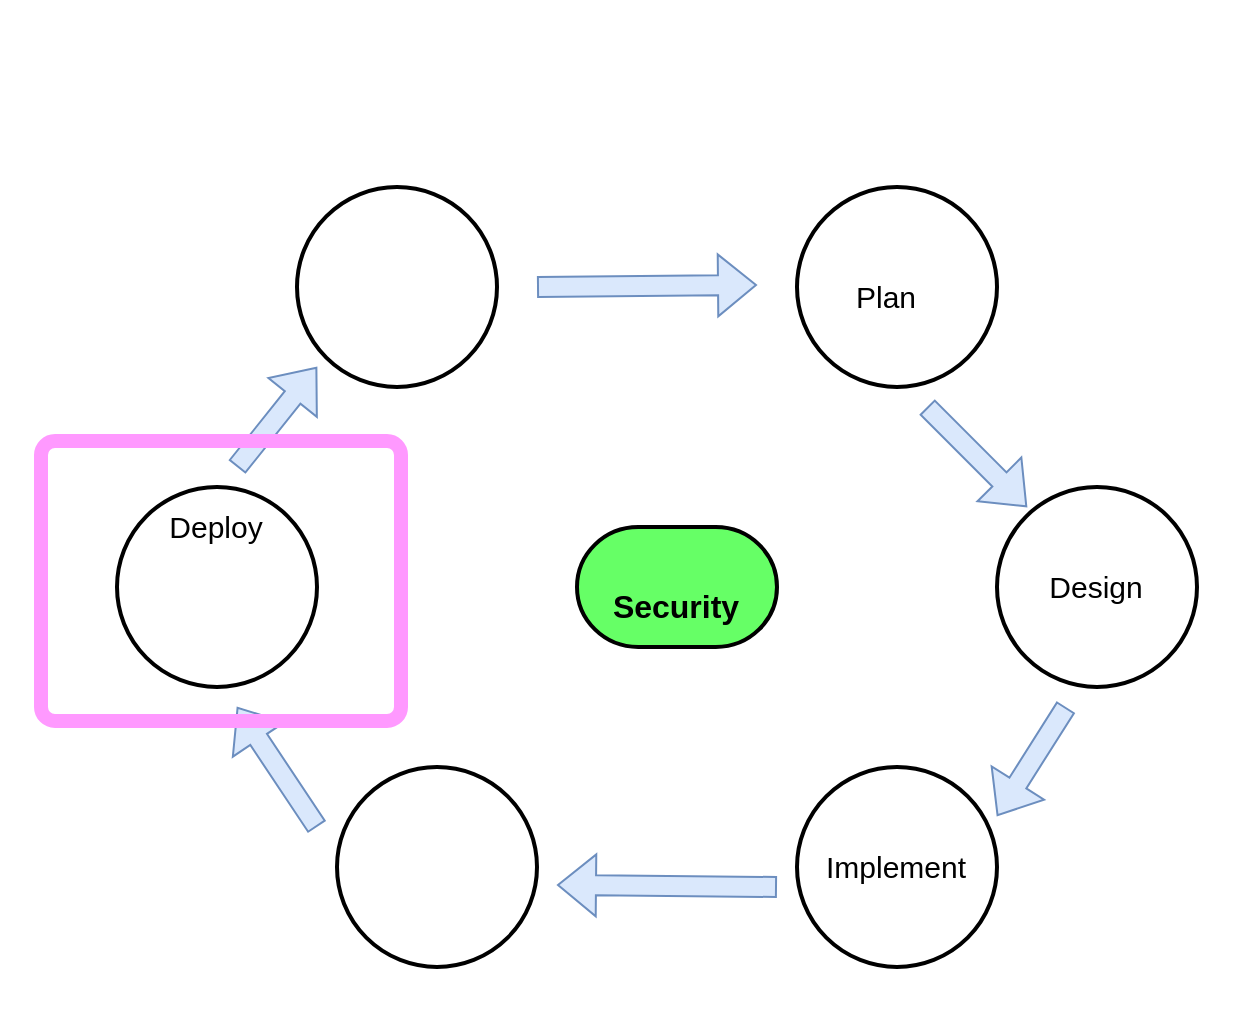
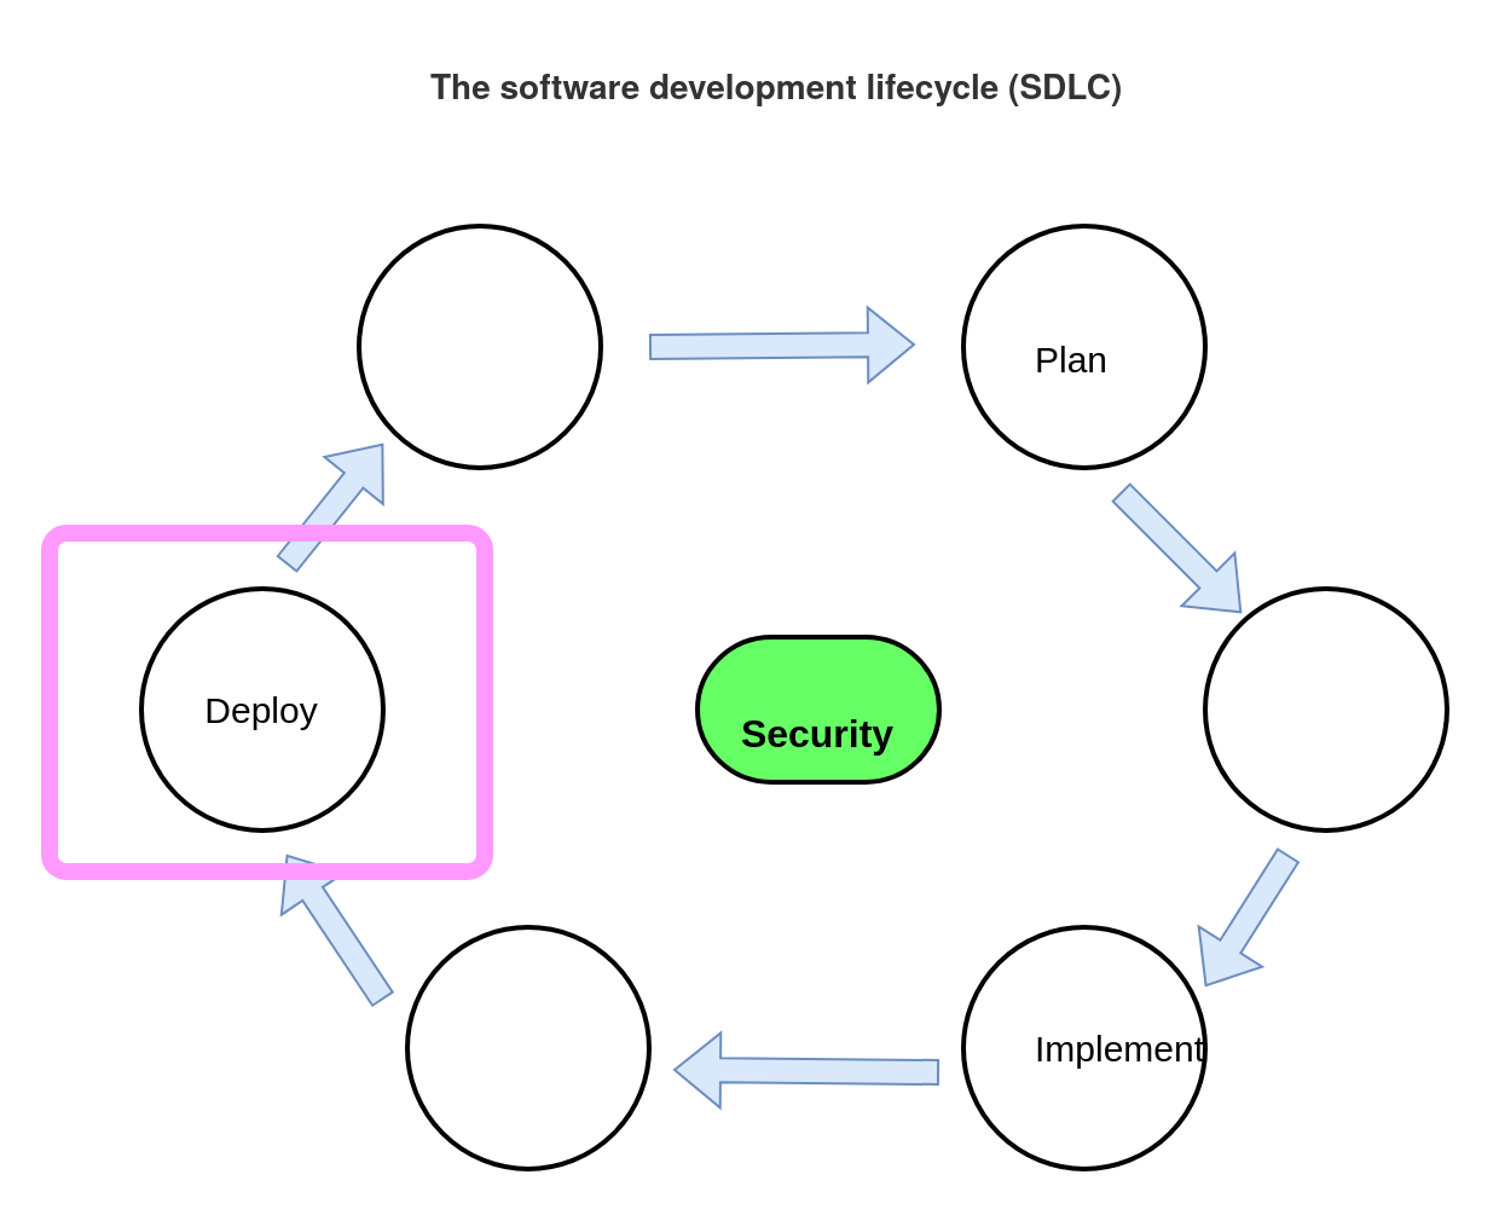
  <mxCell id="0" />
  <mxCell id="1" parent="0" />
+ <mxCell id="2" value="&lt;span style=&quot;color: rgb(51, 51, 51); font-family: AmazonEmber, &amp;quot;Helvetica Neue&amp;quot;, Helvetica, Arial, sans-serif; font-size: 14px; text-align: start;&quot;&gt;&lt;b&gt;The software development lifecycle (SDLC)&amp;nbsp;&lt;/b&gt;&lt;/span&gt;" style="text;html=1;align=center;verticalAlign=middle;whiteSpace=wrap;rounded=0;" vertex="1" parent="1"><mxGeometry x="148" y="20" width="350" height="30" as="geometry" /></mxCell>
  <mxCell id="3" value="" style="strokeWidth=2;html=1;shape=mxgraph.flowchart.terminator;whiteSpace=wrap;fillColor=#66FF66;" vertex="1" parent="1"><mxGeometry x="288" y="263" width="100" height="60" as="geometry" /></mxCell>
  <mxCell id="4" value="Security" style="text;html=1;align=center;verticalAlign=middle;whiteSpace=wrap;rounded=0;fontStyle=1;fontSize=16;" vertex="1" parent="1"><mxGeometry x="308" y="288" width="60" height="30" as="geometry" /></mxCell>
  <mxCell id="5" value="" style="strokeWidth=2;html=1;shape=mxgraph.flowchart.start_2;whiteSpace=wrap;" vertex="1" parent="1"><mxGeometry x="148" y="93" width="100" height="100" as="geometry" /></mxCell>
  <mxCell id="6" value="" style="strokeWidth=2;html=1;shape=mxgraph.flowchart.start_2;whiteSpace=wrap;" vertex="1" parent="1"><mxGeometry x="398" y="93" width="100" height="100" as="geometry" /></mxCell>
  <mxCell id="7" value="" style="strokeWidth=2;html=1;shape=mxgraph.flowchart.start_2;whiteSpace=wrap;" vertex="1" parent="1"><mxGeometry x="498" y="243" width="100" height="100" as="geometry" /></mxCell>
  <mxCell id="8" value="" style="strokeWidth=2;html=1;shape=mxgraph.flowchart.start_2;whiteSpace=wrap;" vertex="1" parent="1"><mxGeometry x="398" y="383" width="100" height="100" as="geometry" /></mxCell>
  <mxCell id="9" value="" style="strokeWidth=2;html=1;shape=mxgraph.flowchart.start_2;whiteSpace=wrap;" vertex="1" parent="1"><mxGeometry x="168" y="383" width="100" height="100" as="geometry" /></mxCell>
  <mxCell id="10" value="" style="strokeWidth=2;html=1;shape=mxgraph.flowchart.start_2;whiteSpace=wrap;" vertex="1" parent="1"><mxGeometry x="58" y="243" width="100" height="100" as="geometry" /></mxCell>
  <mxCell id="11" value="&lt;font style=&quot;font-size: 15px;&quot;&gt;Plan&lt;/font&gt;" style="text;html=1;align=center;verticalAlign=middle;whiteSpace=wrap;rounded=0;" vertex="1" parent="1"><mxGeometry x="413" y="133" width="60" height="30" as="geometry" /></mxCell>
- <mxCell id="12" value="&lt;font style=&quot;font-size: 15px;&quot;&gt;Design&lt;/font&gt;" style="text;html=1;align=center;verticalAlign=middle;whiteSpace=wrap;rounded=0;" vertex="1" parent="1"><mxGeometry x="518" y="278" width="60" height="30" as="geometry" /></mxCell>
- <mxCell id="13" value="&lt;font style=&quot;font-size: 15px;&quot;&gt;Implement&lt;/font&gt;" style="text;html=1;align=center;verticalAlign=middle;whiteSpace=wrap;rounded=0;" vertex="1" parent="1"><mxGeometry x="418" y="418" width="60" height="30" as="geometry" /></mxCell>
- <mxCell id="14" value="&lt;font style=&quot;font-size: 15px;&quot;&gt;Deploy&lt;/font&gt;" style="text;html=1;align=center;verticalAlign=middle;whiteSpace=wrap;rounded=0;" vertex="1" parent="1"><mxGeometry x="78" y="248" width="60" height="30" as="geometry" /></mxCell>
+ <mxCell id="13" value="&lt;font style=&quot;font-size: 15px;&quot;&gt;Implement&lt;/font&gt;" style="text;html=1;align=center;verticalAlign=middle;whiteSpace=wrap;rounded=0;" vertex="1" parent="1"><mxGeometry x="433" y="418" width="60" height="30" as="geometry" /></mxCell>
+ <mxCell id="14" value="&lt;font style=&quot;font-size: 15px;&quot;&gt;Deploy&lt;/font&gt;" style="text;html=1;align=center;verticalAlign=middle;whiteSpace=wrap;rounded=0;" vertex="1" parent="1"><mxGeometry x="78" y="278" width="60" height="30" as="geometry" /></mxCell>
  <mxCell id="15" value="" style="shape=flexArrow;endArrow=classic;html=1;rounded=0;fillColor=#dae8fc;strokeColor=#6c8ebf;" edge="1" parent="1"><mxGeometry width="50" height="50" relative="1" as="geometry"><mxPoint x="463" y="203" as="sourcePoint" /><mxPoint x="513" y="253" as="targetPoint" /></mxGeometry></mxCell>
  <mxCell id="16" value="" style="shape=flexArrow;endArrow=classic;html=1;rounded=0;fillColor=#dae8fc;strokeColor=#6c8ebf;entryX=0.855;entryY=0.145;entryDx=0;entryDy=0;entryPerimeter=0;" edge="1" parent="1"><mxGeometry width="50" height="50" relative="1" as="geometry"><mxPoint x="532.5" y="353" as="sourcePoint" /><mxPoint x="498" y="407.5" as="targetPoint" /></mxGeometry></mxCell>
  <mxCell id="17" value="" style="shape=flexArrow;endArrow=classic;html=1;rounded=0;fillColor=#dae8fc;strokeColor=#6c8ebf;" edge="1" parent="1"><mxGeometry width="50" height="50" relative="1" as="geometry"><mxPoint x="388" y="443" as="sourcePoint" /><mxPoint x="278" y="442" as="targetPoint" /></mxGeometry></mxCell>
  <mxCell id="18" value="" style="shape=flexArrow;endArrow=classic;html=1;rounded=0;fillColor=#dae8fc;strokeColor=#6c8ebf;" edge="1" parent="1"><mxGeometry width="50" height="50" relative="1" as="geometry"><mxPoint x="158" y="413" as="sourcePoint" /><mxPoint x="118" y="353" as="targetPoint" /></mxGeometry></mxCell>
  <mxCell id="19" value="" style="shape=flexArrow;endArrow=classic;html=1;rounded=0;fillColor=#dae8fc;strokeColor=#6c8ebf;" edge="1" parent="1"><mxGeometry width="50" height="50" relative="1" as="geometry"><mxPoint x="118" y="233" as="sourcePoint" /><mxPoint x="158" y="183" as="targetPoint" /></mxGeometry></mxCell>
  <mxCell id="20" value="" style="shape=flexArrow;endArrow=classic;html=1;rounded=0;fillColor=#dae8fc;strokeColor=#6c8ebf;" edge="1" parent="1"><mxGeometry width="50" height="50" relative="1" as="geometry"><mxPoint x="268" y="143" as="sourcePoint" /><mxPoint x="378" y="142" as="targetPoint" /></mxGeometry></mxCell>
  <mxCell id="21" value="" style="rounded=1;whiteSpace=wrap;html=1;absoluteArcSize=1;arcSize=14;strokeWidth=7;fillColor=none;strokeColor=#FF99FF;" vertex="1" parent="1"><mxGeometry x="20" y="220" width="180" height="140" as="geometry" /></mxCell>
